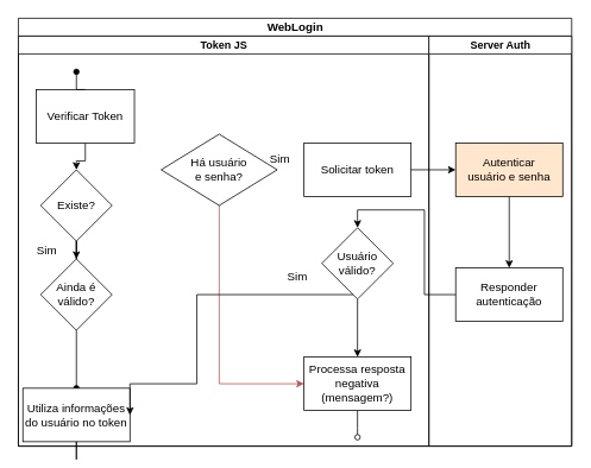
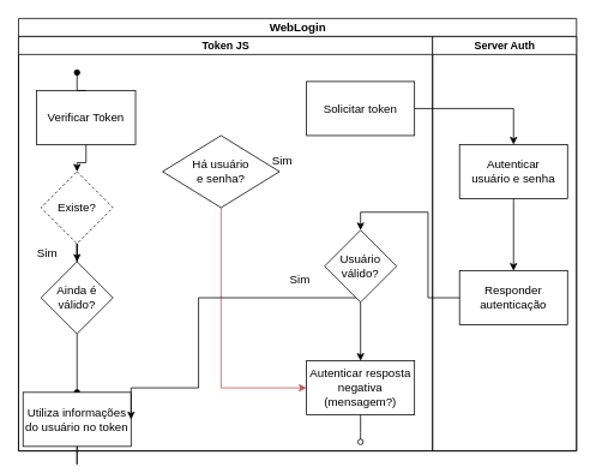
  <mxCell id="0" />
  <mxCell id="1" parent="0" />
  <mxCell id="2" value="WebLogin&lt;br&gt;" style="swimlane;html=1;childLayout=stackLayout;resizeParent=1;resizeParentMax=0;startSize=20;fontSize=13;" vertex="1" parent="1"><mxGeometry x="20" y="20" width="620" height="480" as="geometry" /></mxCell>
  <mxCell id="3" value="Token JS" style="swimlane;html=1;startSize=20;" vertex="1" parent="2"><mxGeometry y="20" width="460" height="460" as="geometry" /></mxCell>
  <mxCell id="4" style="edgeStyle=orthogonalEdgeStyle;rounded=0;orthogonalLoop=1;jettySize=auto;html=1;fontSize=13;" edge="1" parent="3" source="5" target="7"><mxGeometry relative="1" as="geometry" /></mxCell>
  <mxCell id="5" value="Verificar Token" style="rounded=0;whiteSpace=wrap;html=1;fontSize=13;" vertex="1" parent="3"><mxGeometry x="20" y="60" width="110" height="60" as="geometry" /></mxCell>
  <mxCell id="6" style="edgeStyle=orthogonalEdgeStyle;rounded=0;orthogonalLoop=1;jettySize=auto;html=1;exitX=0.5;exitY=1;exitDx=0;exitDy=0;fontSize=13;" edge="1" parent="3" source="7" target="9"><mxGeometry relative="1" as="geometry" /></mxCell>
- <mxCell id="7" value="Existe?" style="rhombus;whiteSpace=wrap;html=1;fontSize=13;" vertex="1" parent="3"><mxGeometry x="25" y="150" width="80" height="80" as="geometry" /></mxCell>
+ <mxCell id="7" value="Existe?" style="rhombus;whiteSpace=wrap;html=1;fontSize=13;dashed=1;" vertex="1" parent="3"><mxGeometry x="25" y="150" width="80" height="80" as="geometry" /></mxCell>
  <mxCell id="8" style="edgeStyle=orthogonalEdgeStyle;rounded=0;orthogonalLoop=1;jettySize=auto;html=1;endArrow=oval;endFill=1;fontSize=13;" edge="1" parent="3" source="9" target="11"><mxGeometry relative="1" as="geometry" /></mxCell>
  <mxCell id="9" value="Ainda é válido?" style="rhombus;whiteSpace=wrap;html=1;fontSize=13;" vertex="1" parent="3"><mxGeometry x="25" y="250" width="80" height="80" as="geometry" /></mxCell>
  <mxCell id="10" value="" style="edgeStyle=orthogonalEdgeStyle;rounded=0;orthogonalLoop=1;jettySize=auto;html=1;endArrow=oval;endFill=0;fontSize=13;" edge="1" parent="3" source="11"><mxGeometry relative="1" as="geometry"><mxPoint x="65" y="450" as="targetPoint" /></mxGeometry></mxCell>
  <mxCell id="11" value="Utiliza informações do usuário no token" style="rounded=0;whiteSpace=wrap;html=1;fontSize=13;" vertex="1" parent="3"><mxGeometry x="5" y="395" width="120" height="60" as="geometry" /></mxCell>
- <mxCell id="12" value="Solicitar token" style="rounded=0;whiteSpace=wrap;html=1;fontSize=13;" vertex="1" parent="3"><mxGeometry x="320" y="120" width="120" height="60" as="geometry" /></mxCell>
+ <mxCell id="12" value="Solicitar token" style="rounded=0;whiteSpace=wrap;html=1;fontSize=13;" vertex="1" parent="3"><mxGeometry x="320" y="50" width="120" height="60" as="geometry" /></mxCell>
  <mxCell id="13" style="edgeStyle=orthogonalEdgeStyle;rounded=0;orthogonalLoop=1;jettySize=auto;html=1;entryX=0;entryY=0.5;entryDx=0;entryDy=0;endArrow=classic;endFill=1;fontSize=13;exitX=0.5;exitY=1;exitDx=0;exitDy=0;fillColor=#f8cecc;strokeColor=#b85450;" edge="1" parent="3" source="14" target="20"><mxGeometry relative="1" as="geometry" /></mxCell>
  <mxCell id="14" value="Há usuário &lt;br&gt;e senha?" style="rhombus;whiteSpace=wrap;html=1;fontSize=13;" vertex="1" parent="3"><mxGeometry x="160" y="110" width="130" height="80" as="geometry" /></mxCell>
  <mxCell id="15" value="" style="edgeStyle=orthogonalEdgeStyle;rounded=0;orthogonalLoop=1;jettySize=auto;html=1;endArrow=classic;endFill=1;fontSize=13;entryX=1;entryY=0.5;entryDx=0;entryDy=0;" edge="1" parent="3" source="17" target="11"><mxGeometry relative="1" as="geometry"><mxPoint x="230" y="260" as="targetPoint" /><Array as="points"><mxPoint x="200" y="290" /><mxPoint x="200" y="390" /></Array></mxGeometry></mxCell>
  <mxCell id="16" style="edgeStyle=orthogonalEdgeStyle;rounded=0;orthogonalLoop=1;jettySize=auto;html=1;endArrow=classic;endFill=1;fontSize=13;" edge="1" parent="3" source="17" target="20"><mxGeometry relative="1" as="geometry" /></mxCell>
  <mxCell id="17" value="Usuário válido?" style="rhombus;whiteSpace=wrap;html=1;fontSize=13;" vertex="1" parent="3"><mxGeometry x="340" y="215" width="80" height="80" as="geometry" /></mxCell>
  <mxCell id="18" value="Sim" style="text;html=1;strokeColor=none;fillColor=none;align=center;verticalAlign=middle;whiteSpace=wrap;rounded=0;fontSize=13;" vertex="1" parent="3"><mxGeometry x="293" y="260" width="40" height="20" as="geometry" /></mxCell>
  <mxCell id="19" value="" style="edgeStyle=orthogonalEdgeStyle;rounded=0;orthogonalLoop=1;jettySize=auto;html=1;endArrow=oval;endFill=0;fontSize=13;" edge="1" parent="3" source="20"><mxGeometry relative="1" as="geometry"><mxPoint x="380" y="450" as="targetPoint" /></mxGeometry></mxCell>
- <mxCell id="20" value="Processa resposta negativa (mensagem?)" style="rounded=0;whiteSpace=wrap;html=1;fontSize=13;" vertex="1" parent="3"><mxGeometry x="320" y="360" width="120" height="60" as="geometry" /></mxCell>
+ <mxCell id="20" value="Autenticar resposta negativa (mensagem?)" style="rounded=0;whiteSpace=wrap;html=1;fontSize=13;" vertex="1" parent="3"><mxGeometry x="320" y="360" width="120" height="60" as="geometry" /></mxCell>
  <mxCell id="21" value="Server Auth&lt;br&gt;" style="swimlane;html=1;startSize=20;" vertex="1" parent="2"><mxGeometry x="460" y="20" width="160" height="460" as="geometry" /></mxCell>
  <mxCell id="22" style="edgeStyle=orthogonalEdgeStyle;rounded=0;orthogonalLoop=1;jettySize=auto;html=1;endArrow=classic;endFill=1;fontSize=13;" edge="1" parent="21" source="23" target="24"><mxGeometry relative="1" as="geometry" /></mxCell>
- <mxCell id="23" value="Autenticar &lt;br&gt;usuário e senha" style="rounded=0;whiteSpace=wrap;html=1;fontSize=13;fillColor=#ffe6cc;" vertex="1" parent="21"><mxGeometry x="30" y="120" width="120" height="60" as="geometry" /></mxCell>
+ <mxCell id="23" value="Autenticar &lt;br&gt;usuário e senha" style="rounded=0;whiteSpace=wrap;html=1;fontSize=13;" vertex="1" parent="21"><mxGeometry x="30" y="120" width="120" height="60" as="geometry" /></mxCell>
  <mxCell id="24" value="Responder autenticação" style="rounded=0;whiteSpace=wrap;html=1;fontSize=13;" vertex="1" parent="21"><mxGeometry x="30" y="260" width="120" height="60" as="geometry" /></mxCell>
  <mxCell id="25" style="edgeStyle=orthogonalEdgeStyle;rounded=0;orthogonalLoop=1;jettySize=auto;html=1;endArrow=classic;endFill=1;fontSize=13;" edge="1" parent="2" source="12" target="23"><mxGeometry relative="1" as="geometry" /></mxCell>
  <mxCell id="26" style="edgeStyle=orthogonalEdgeStyle;rounded=0;orthogonalLoop=1;jettySize=auto;html=1;entryX=0.5;entryY=0;entryDx=0;entryDy=0;endArrow=classic;endFill=1;fontSize=13;" edge="1" parent="2" source="24" target="17"><mxGeometry relative="1" as="geometry" /></mxCell>
  <mxCell id="27" style="edgeStyle=orthogonalEdgeStyle;rounded=0;orthogonalLoop=1;jettySize=auto;html=1;exitX=0.5;exitY=0;exitDx=0;exitDy=0;fontSize=13;endArrow=oval;endFill=1;" edge="1" parent="1" source="5"><mxGeometry relative="1" as="geometry"><mxPoint x="85" y="80" as="targetPoint" /></mxGeometry></mxCell>
  <mxCell id="28" value="Sim&lt;br&gt;" style="text;html=1;resizable=0;points=[];autosize=1;align=left;verticalAlign=top;spacingTop=-4;fontSize=13;" vertex="1" parent="1"><mxGeometry x="39" y="270" width="40" height="20" as="geometry" /></mxCell>
  <mxCell id="29" value="Sim" style="text;html=1;resizable=0;points=[];autosize=1;align=left;verticalAlign=top;spacingTop=-4;fontSize=13;" vertex="1" parent="1"><mxGeometry x="300" y="167" width="40" height="20" as="geometry" /></mxCell>
